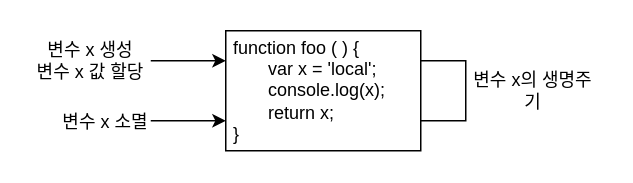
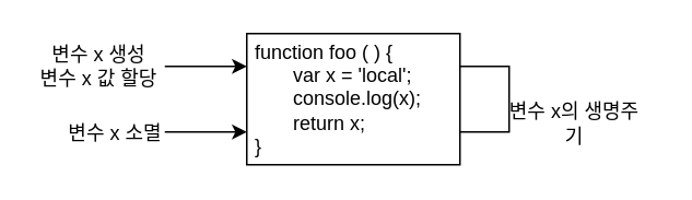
  <mxCell id="0" />
  <mxCell id="1" parent="0" />
  <mxCell id="2" value="&lt;span style=&quot;&quot;&gt;&amp;nbsp;function foo ( ) {&lt;/span&gt;&lt;br style=&quot;&quot;&gt;&lt;span style=&quot;&quot;&gt;&#09;&lt;/span&gt;&lt;span style=&quot;&quot;&gt;&lt;span style=&quot;white-space: pre;&quot;&gt;&#09;&lt;/span&gt;var x = 'local';&lt;/span&gt;&lt;br style=&quot;&quot;&gt;&lt;span style=&quot;&quot;&gt;&#09;&lt;/span&gt;&lt;span style=&quot;&quot;&gt;&lt;span style=&quot;white-space: pre;&quot;&gt;&#09;&lt;/span&gt;console.log(x);&lt;/span&gt;&lt;br style=&quot;&quot;&gt;&lt;span style=&quot;&quot;&gt;&#09;&lt;/span&gt;&lt;span style=&quot;&quot;&gt;&lt;span style=&quot;white-space: pre;&quot;&gt;&#09;&lt;/span&gt;return x;&lt;/span&gt;&lt;br style=&quot;&quot;&gt;&lt;span style=&quot;&quot;&gt;&amp;nbsp;}&lt;/span&gt;" style="rounded=0;whiteSpace=wrap;html=1;align=left;" vertex="1" parent="1"><mxGeometry x="150" y="20" width="130" height="80" as="geometry" /></mxCell>
  <mxCell id="3" value="" style="endArrow=classic;html=1;rounded=0;entryX=0;entryY=0.25;entryDx=0;entryDy=0;" edge="1" parent="1" target="2"><mxGeometry width="50" height="50" relative="1" as="geometry"><mxPoint x="100" y="40" as="sourcePoint" /><mxPoint x="120" y="50" as="targetPoint" /></mxGeometry></mxCell>
  <mxCell id="4" value="" style="endArrow=none;html=1;rounded=0;exitX=1;exitY=0.25;exitDx=0;exitDy=0;entryX=1;entryY=0.75;entryDx=0;entryDy=0;" edge="1" parent="1" source="2" target="2"><mxGeometry width="50" height="50" relative="1" as="geometry"><mxPoint x="310" y="70" as="sourcePoint" /><mxPoint x="340" y="80" as="targetPoint" /><Array as="points"><mxPoint x="310" y="40" /><mxPoint x="310" y="80" /></Array></mxGeometry></mxCell>
  <mxCell id="5" value="" style="endArrow=classic;html=1;rounded=0;entryX=0;entryY=0.75;entryDx=0;entryDy=0;" edge="1" parent="1" target="2"><mxGeometry width="50" height="50" relative="1" as="geometry"><mxPoint x="100" y="80" as="sourcePoint" /><mxPoint x="40" y="80" as="targetPoint" /></mxGeometry></mxCell>
  <mxCell id="6" value="변수 x 생성&lt;br&gt;변수 x 값 할당" style="text;html=1;strokeColor=none;fillColor=none;align=center;verticalAlign=middle;whiteSpace=wrap;rounded=0;" vertex="1" parent="1"><mxGeometry x="20" y="25" width="80" height="30" as="geometry" /></mxCell>
  <mxCell id="7" value="변수 x 소멸" style="text;html=1;strokeColor=none;fillColor=none;align=center;verticalAlign=middle;whiteSpace=wrap;rounded=0;" vertex="1" parent="1"><mxGeometry x="40" y="66" width="60" height="30" as="geometry" /></mxCell>
- <mxCell id="8" value="변수 x의 생명주기" style="text;html=1;strokeColor=none;fillColor=none;align=center;verticalAlign=middle;whiteSpace=wrap;rounded=0;" vertex="1" parent="1"><mxGeometry x="310" y="45" width="90" height="30" as="geometry" /></mxCell>
+ <mxCell id="8" value="변수 x의 생명주기" style="text;html=1;strokeColor=none;fillColor=none;align=center;verticalAlign=middle;whiteSpace=wrap;rounded=0;" vertex="1" parent="1"><mxGeometry x="305" y="60" width="90" height="30" as="geometry" /></mxCell>
